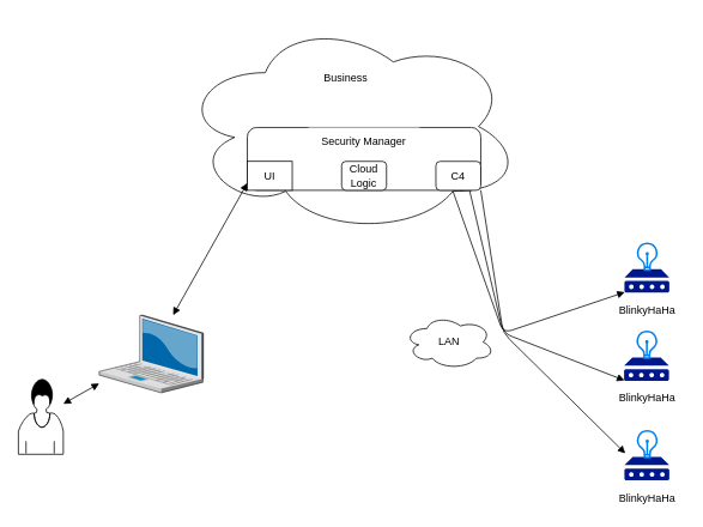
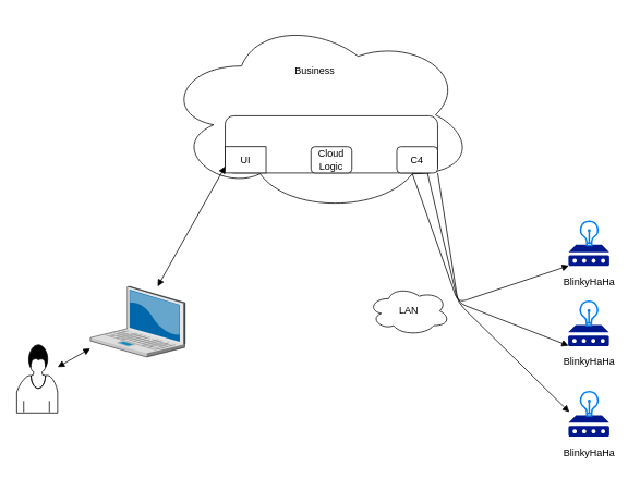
  <mxCell id="0" />
  <mxCell id="1" parent="0" />
  <mxCell id="2" value="" style="shape=mxgraph.bpmn.user_task;html=1;outlineConnect=0;" parent="1" vertex="1"><mxGeometry x="20" y="421" width="50" height="84" as="geometry" /></mxCell>
  <mxCell id="3" value="" style="endArrow=block;startArrow=block;endFill=1;startFill=1;html=1;" parent="1" source="2" target="5" edge="1"><mxGeometry width="160" relative="1" as="geometry"><mxPoint x="120" y="334.7" as="sourcePoint" /><mxPoint x="230" y="334.7" as="targetPoint" /></mxGeometry></mxCell>
  <mxCell id="4" value="" style="ellipse;shape=cloud;whiteSpace=wrap;html=1;align=center;" parent="1" vertex="1"><mxGeometry x="200" y="20" width="380" height="240" as="geometry" /></mxCell>
  <mxCell id="5" value="" style="verticalLabelPosition=bottom;aspect=fixed;html=1;verticalAlign=top;strokeColor=none;align=center;outlineConnect=0;shape=mxgraph.citrix.laptop_2;" parent="1" vertex="1"><mxGeometry x="110" y="350" width="116" height="86.5" as="geometry" /></mxCell>
  <mxCell id="6" value="" style="endArrow=block;startArrow=block;endFill=1;startFill=1;html=1;entryX=0;entryY=0.75;entryDx=0;entryDy=0;" parent="1" source="5" target="9" edge="1"><mxGeometry width="160" relative="1" as="geometry"><mxPoint x="366" y="359.25" as="sourcePoint" /><mxPoint x="430" y="359" as="targetPoint" /></mxGeometry></mxCell>
  <mxCell id="7" value="" style="rounded=1;whiteSpace=wrap;html=1;" parent="1" vertex="1"><mxGeometry x="275" y="141" width="260" height="70" as="geometry" /></mxCell>
  <mxCell id="8" value="C4" style="rounded=1;whiteSpace=wrap;html=1;" parent="1" vertex="1"><mxGeometry x="485" y="178.75" width="50" height="32.25" as="geometry" /></mxCell>
  <mxCell id="9" value="UI" style="whiteSpace=wrap;html=1;rounded=0;" parent="1" vertex="1"><mxGeometry x="275" y="178.75" width="50" height="32.25" as="geometry" /></mxCell>
- <mxCell id="10" value="Security Manager" style="rounded=1;whiteSpace=wrap;html=1;strokeColor=none;" parent="1" vertex="1"><mxGeometry x="340" y="141" width="130" height="32.25" as="geometry" /></mxCell>
  <mxCell id="11" value="Business" style="rounded=1;whiteSpace=wrap;html=1;strokeColor=none;" parent="1" vertex="1"><mxGeometry x="320" y="70" width="130" height="32.25" as="geometry" /></mxCell>
  <mxCell id="12" value="Cloud&lt;br&gt;Logic" style="rounded=1;whiteSpace=wrap;html=1;" parent="1" vertex="1"><mxGeometry x="380" y="178.75" width="50" height="32.25" as="geometry" /></mxCell>
  <mxCell id="13" value="LAN" style="ellipse;shape=cloud;whiteSpace=wrap;html=1;align=center;" parent="1" vertex="1"><mxGeometry x="450" y="350" width="100" height="60" as="geometry" /></mxCell>
  <mxCell id="14" value="" style="aspect=fixed;pointerEvents=1;shadow=0;dashed=0;html=1;strokeColor=none;labelPosition=center;verticalLabelPosition=bottom;verticalAlign=top;align=center;fillColor=#00188D;shape=mxgraph.mscae.enterprise.device" parent="1" vertex="1"><mxGeometry x="695" y="299" width="50" height="26" as="geometry" /></mxCell>
  <mxCell id="15" value="" style="html=1;verticalLabelPosition=bottom;align=center;labelBackgroundColor=#ffffff;verticalAlign=top;strokeWidth=2;strokeColor=#0080F0;shadow=0;dashed=0;shape=mxgraph.ios7.icons.lightbulb;" parent="1" vertex="1"><mxGeometry x="709" y="270" width="22.8" height="29.7" as="geometry" /></mxCell>
  <mxCell id="16" value="BlinkyHaHa" style="text;html=1;resizable=0;autosize=1;align=center;verticalAlign=middle;points=[];fillColor=none;strokeColor=none;rounded=0;" parent="1" vertex="1"><mxGeometry x="680.4" y="335" width="80" height="20" as="geometry" /></mxCell>
  <mxCell id="17" value="" style="aspect=fixed;pointerEvents=1;shadow=0;dashed=0;html=1;strokeColor=none;labelPosition=center;verticalLabelPosition=bottom;verticalAlign=top;align=center;fillColor=#00188D;shape=mxgraph.mscae.enterprise.device" parent="1" vertex="1"><mxGeometry x="694.6" y="397.25" width="50" height="26" as="geometry" /></mxCell>
  <mxCell id="18" value="" style="html=1;verticalLabelPosition=bottom;align=center;labelBackgroundColor=#ffffff;verticalAlign=top;strokeWidth=2;strokeColor=#0080F0;shadow=0;dashed=0;shape=mxgraph.ios7.icons.lightbulb;" parent="1" vertex="1"><mxGeometry x="708.6" y="368.25" width="22.8" height="29.7" as="geometry" /></mxCell>
  <mxCell id="19" value="BlinkyHaHa" style="text;html=1;resizable=0;autosize=1;align=center;verticalAlign=middle;points=[];fillColor=none;strokeColor=none;rounded=0;" parent="1" vertex="1"><mxGeometry x="680" y="433.25" width="80" height="20" as="geometry" /></mxCell>
  <mxCell id="20" value="" style="aspect=fixed;pointerEvents=1;shadow=0;dashed=0;html=1;strokeColor=none;labelPosition=center;verticalLabelPosition=bottom;verticalAlign=top;align=center;fillColor=#00188D;shape=mxgraph.mscae.enterprise.device" parent="1" vertex="1"><mxGeometry x="695" y="508" width="50" height="26" as="geometry" /></mxCell>
  <mxCell id="21" value="" style="html=1;verticalLabelPosition=bottom;align=center;labelBackgroundColor=#ffffff;verticalAlign=top;strokeWidth=2;strokeColor=#0080F0;shadow=0;dashed=0;shape=mxgraph.ios7.icons.lightbulb;" parent="1" vertex="1"><mxGeometry x="709" y="479" width="22.8" height="29.7" as="geometry" /></mxCell>
  <mxCell id="22" value="BlinkyHaHa" style="text;html=1;resizable=0;autosize=1;align=center;verticalAlign=middle;points=[];fillColor=none;strokeColor=none;rounded=0;" parent="1" vertex="1"><mxGeometry x="680.4" y="544" width="80" height="20" as="geometry" /></mxCell>
  <mxCell id="23" value="" style="endArrow=block;startArrow=none;endFill=1;startFill=0;html=1;entryX=0.02;entryY=-0.154;entryDx=0;entryDy=0;entryPerimeter=0;exitX=0.75;exitY=1;exitDx=0;exitDy=0;" parent="1" source="8" target="20" edge="1"><mxGeometry width="160" relative="1" as="geometry"><mxPoint x="590" y="270" as="sourcePoint" /><mxPoint x="540" y="500" as="targetPoint" /><Array as="points"><mxPoint x="560" y="370" /></Array></mxGeometry></mxCell>
  <mxCell id="24" value="" style="endArrow=block;startArrow=none;endFill=1;startFill=0;html=1;entryX=0.01;entryY=0.98;entryDx=0;entryDy=0;entryPerimeter=0;exitX=0.8;exitY=0.8;exitDx=0;exitDy=0;exitPerimeter=0;" parent="1" source="4" target="14" edge="1"><mxGeometry width="160" relative="1" as="geometry"><mxPoint x="480" y="324" as="sourcePoint" /><mxPoint x="620" y="270" as="targetPoint" /><Array as="points"><mxPoint x="560" y="370" /></Array></mxGeometry></mxCell>
  <mxCell id="25" value="" style="endArrow=block;startArrow=none;endFill=1;startFill=0;html=1;entryX=0.01;entryY=0.98;entryDx=0;entryDy=0;entryPerimeter=0;exitX=1;exitY=1;exitDx=0;exitDy=0;" parent="1" source="8" target="17" edge="1"><mxGeometry width="160" relative="1" as="geometry"><mxPoint x="390" y="510" as="sourcePoint" /><mxPoint x="550" y="510" as="targetPoint" /><Array as="points"><mxPoint x="560" y="370" /></Array></mxGeometry></mxCell>
